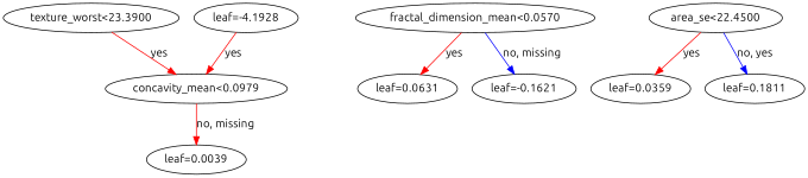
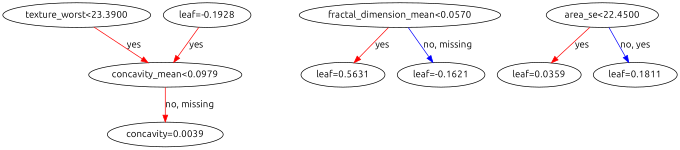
  digraph {
    fontname=Ubuntu
    rankdir=UD
    node [fontname=Ubuntu]
    edge [color="#FF0000" fontname=Ubuntu]
    n1 [label="texture_worst<23.3900"]
    n2 [label="concavity_mean<0.0979"]
-   n3 [label="leaf=0.0039"]
-   n4 [label="leaf=-4.1928"]
+   n3 [label="concavity=0.0039"]
+   n4 [label="leaf=-0.1928"]
    n5 [label="fractal_dimension_mean<0.0570"]
-   n6 [label="leaf=0.0631"]
+   n6 [label="leaf=0.5631"]
    n7 [label="leaf=-0.1621"]
    n8 [label="area_se<22.4500"]
    n9 [label="leaf=0.0359"]
    n10 [label="leaf=0.1811"]
    n1 -> n2 [label=yes]
    n2 -> n3 [label="no, missing"]
    n4 -> n2 [label=yes]
    n5 -> n6 [label=yes]
    n5 -> n7 [color="#0000FF" label="no, missing"]
    n8 -> n9 [label=yes]
    n8 -> n10 [color="#0000FF" label="no, yes"]
  }
